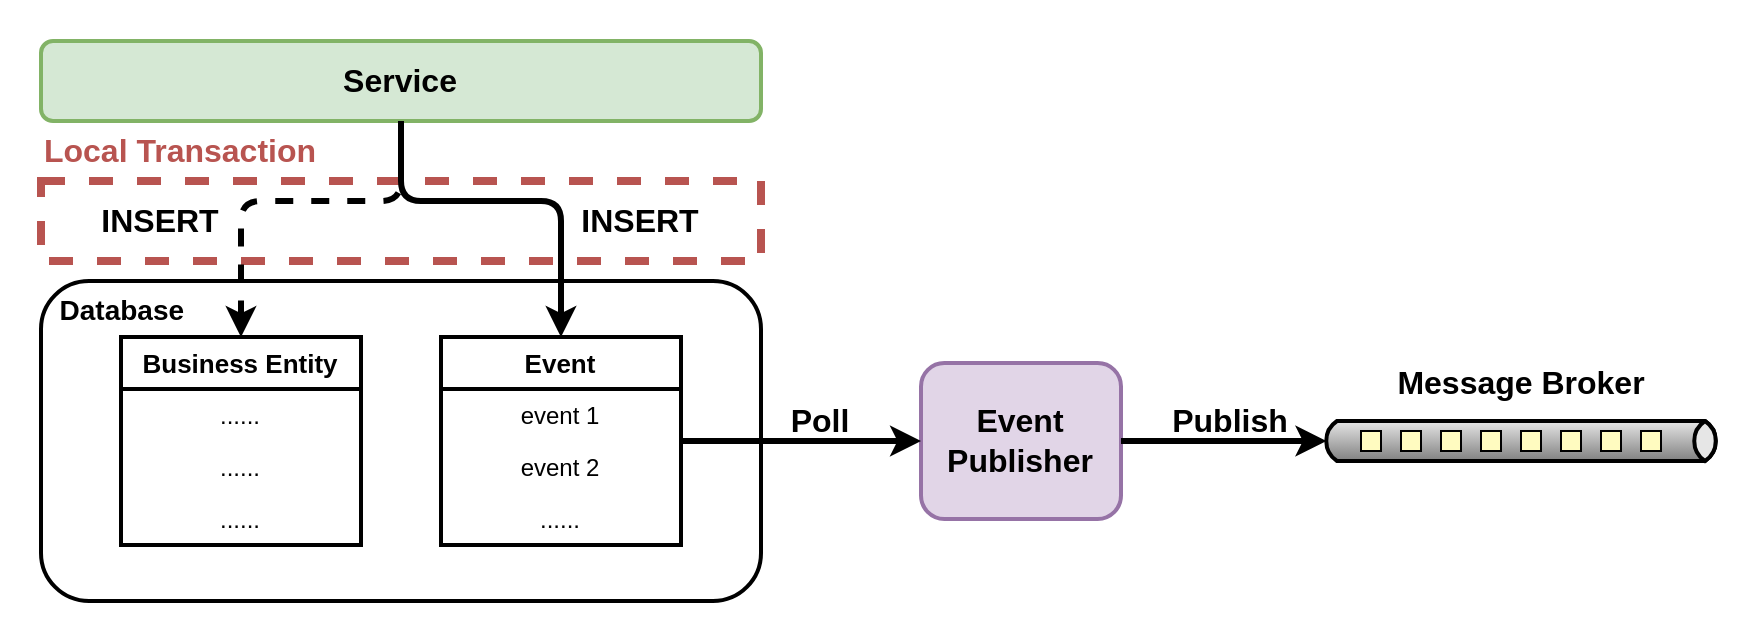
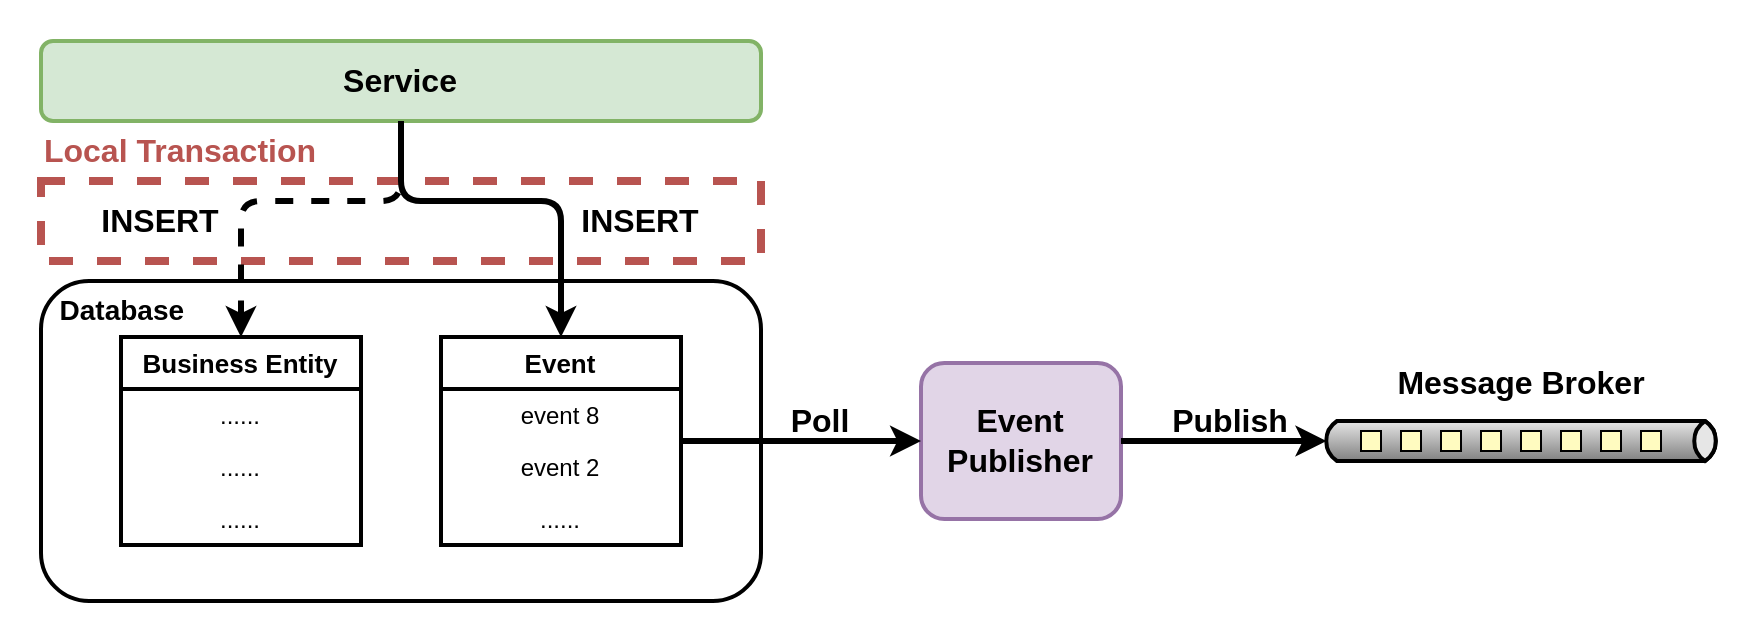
  <mxCell id="0" />
  <mxCell id="1" parent="0" />
  <mxCell id="2" value="" style="rounded=0;whiteSpace=wrap;html=1;strokeWidth=4;fontSize=16;align=center;dashed=1;strokeColor=#B85450;" vertex="1" parent="1"><mxGeometry x="20" y="90" width="360" height="40" as="geometry" /></mxCell>
  <mxCell id="3" value="&lt;font style=&quot;font-size: 14px&quot;&gt;&amp;nbsp; &lt;b&gt;Database&lt;/b&gt;&lt;/font&gt;" style="rounded=1;whiteSpace=wrap;html=1;strokeWidth=2;align=left;verticalAlign=top;" vertex="1" parent="1"><mxGeometry x="20" y="140" width="360" height="160" as="geometry" /></mxCell>
  <mxCell id="4" value="Business Entity" style="swimlane;fontStyle=1;childLayout=stackLayout;horizontal=1;startSize=26;fillColor=none;horizontalStack=0;resizeParent=1;resizeParentMax=0;resizeLast=0;collapsible=1;marginBottom=0;strokeWidth=2;fontSize=13;" vertex="1" parent="1"><mxGeometry x="60" y="168" width="120" height="104" as="geometry" /></mxCell>
  <mxCell id="5" value="......" style="text;strokeColor=none;fillColor=none;align=center;verticalAlign=top;spacingLeft=4;spacingRight=4;overflow=hidden;rotatable=0;points=[[0,0.5],[1,0.5]];portConstraint=eastwest;" vertex="1" parent="4"><mxGeometry y="26" width="120" height="26" as="geometry" /></mxCell>
  <mxCell id="6" value="......" style="text;strokeColor=none;fillColor=none;align=center;verticalAlign=top;spacingLeft=4;spacingRight=4;overflow=hidden;rotatable=0;points=[[0,0.5],[1,0.5]];portConstraint=eastwest;" vertex="1" parent="4"><mxGeometry y="52" width="120" height="26" as="geometry" /></mxCell>
  <mxCell id="7" value="......" style="text;strokeColor=none;fillColor=none;align=center;verticalAlign=top;spacingLeft=4;spacingRight=4;overflow=hidden;rotatable=0;points=[[0,0.5],[1,0.5]];portConstraint=eastwest;" vertex="1" parent="4"><mxGeometry y="78" width="120" height="26" as="geometry" /></mxCell>
  <mxCell id="8" value="Event" style="swimlane;fontStyle=1;childLayout=stackLayout;horizontal=1;startSize=26;fillColor=none;horizontalStack=0;resizeParent=1;resizeParentMax=0;resizeLast=0;collapsible=1;marginBottom=0;strokeWidth=2;fontSize=13;" vertex="1" parent="1"><mxGeometry x="220" y="168" width="120" height="104" as="geometry" /></mxCell>
- <mxCell id="9" value="event 1" style="text;strokeColor=none;fillColor=none;align=center;verticalAlign=top;spacingLeft=4;spacingRight=4;overflow=hidden;rotatable=0;points=[[0,0.5],[1,0.5]];portConstraint=eastwest;" vertex="1" parent="8"><mxGeometry y="26" width="120" height="26" as="geometry" /></mxCell>
+ <mxCell id="9" value="event 8" style="text;strokeColor=none;fillColor=none;align=center;verticalAlign=top;spacingLeft=4;spacingRight=4;overflow=hidden;rotatable=0;points=[[0,0.5],[1,0.5]];portConstraint=eastwest;" vertex="1" parent="8"><mxGeometry y="26" width="120" height="26" as="geometry" /></mxCell>
  <mxCell id="10" value="event 2" style="text;strokeColor=none;fillColor=none;align=center;verticalAlign=top;spacingLeft=4;spacingRight=4;overflow=hidden;rotatable=0;points=[[0,0.5],[1,0.5]];portConstraint=eastwest;" vertex="1" parent="8"><mxGeometry y="52" width="120" height="26" as="geometry" /></mxCell>
  <mxCell id="11" value="......" style="text;strokeColor=none;fillColor=none;align=center;verticalAlign=top;spacingLeft=4;spacingRight=4;overflow=hidden;rotatable=0;points=[[0,0.5],[1,0.5]];portConstraint=eastwest;" vertex="1" parent="8"><mxGeometry y="78" width="120" height="26" as="geometry" /></mxCell>
  <mxCell id="12" value="&lt;font style=&quot;font-size: 16px&quot;&gt;&lt;b&gt;Service&lt;/b&gt;&lt;/font&gt;" style="rounded=1;whiteSpace=wrap;html=1;strokeWidth=2;fontSize=13;align=center;fillColor=#d5e8d4;strokeColor=#82b366;" vertex="1" parent="1"><mxGeometry x="20" y="20" width="360" height="40" as="geometry" /></mxCell>
  <mxCell id="13" value="" style="endArrow=classic;html=1;fontSize=13;strokeWidth=3;exitX=0.5;exitY=1;exitDx=0;exitDy=0;entryX=0.5;entryY=0;entryDx=0;entryDy=0;dashed=1;" edge="1" parent="1" source="12" target="4"><mxGeometry width="50" height="50" relative="1" as="geometry"><mxPoint x="420" y="270" as="sourcePoint" /><mxPoint x="470" y="220" as="targetPoint" /><Array as="points"><mxPoint x="200" y="100" /><mxPoint x="120" y="100" /></Array></mxGeometry></mxCell>
  <mxCell id="14" value="" style="endArrow=classic;html=1;fontSize=13;strokeWidth=3;exitX=0.5;exitY=1;exitDx=0;exitDy=0;entryX=0.5;entryY=0;entryDx=0;entryDy=0;" edge="1" parent="1" source="12" target="8"><mxGeometry width="50" height="50" relative="1" as="geometry"><mxPoint x="210" y="70" as="sourcePoint" /><mxPoint x="130" y="178" as="targetPoint" /><Array as="points"><mxPoint x="200" y="100" /><mxPoint x="280" y="100" /></Array></mxGeometry></mxCell>
  <mxCell id="15" value="INSERT" style="text;html=1;strokeColor=none;fillColor=none;align=center;verticalAlign=middle;whiteSpace=wrap;rounded=0;fontSize=16;fontStyle=1" vertex="1" parent="1"><mxGeometry x="40" y="100" width="80" height="20" as="geometry" /></mxCell>
  <mxCell id="16" value="INSERT" style="text;html=1;strokeColor=none;fillColor=none;align=center;verticalAlign=middle;whiteSpace=wrap;rounded=0;fontSize=16;fontStyle=1" vertex="1" parent="1"><mxGeometry x="280" y="100" width="80" height="20" as="geometry" /></mxCell>
  <mxCell id="17" value="&lt;b&gt;&lt;font color=&quot;#b85450&quot;&gt;Local Transaction&lt;/font&gt;&lt;/b&gt;" style="text;html=1;strokeColor=none;fillColor=none;align=center;verticalAlign=middle;whiteSpace=wrap;rounded=0;dashed=1;fontSize=16;" vertex="1" parent="1"><mxGeometry x="20" y="60" width="140" height="30" as="geometry" /></mxCell>
  <mxCell id="18" value="&lt;font style=&quot;font-size: 16px&quot;&gt;&lt;b&gt;Event Publisher&lt;/b&gt;&lt;/font&gt;" style="rounded=1;whiteSpace=wrap;html=1;strokeWidth=2;align=center;verticalAlign=middle;fillColor=#e1d5e7;strokeColor=#9673a6;" vertex="1" parent="1"><mxGeometry x="460" y="181" width="100" height="78" as="geometry" /></mxCell>
  <mxCell id="19" value="" style="endArrow=classic;html=1;strokeWidth=3;fontSize=16;entryX=0;entryY=0.5;entryDx=0;entryDy=0;exitX=1.008;exitY=0;exitDx=0;exitDy=0;exitPerimeter=0;" edge="1" parent="1" source="10" target="18"><mxGeometry width="50" height="50" relative="1" as="geometry"><mxPoint x="420" y="460" as="sourcePoint" /><mxPoint x="470" y="220" as="targetPoint" /></mxGeometry></mxCell>
  <mxCell id="20" value="" style="strokeWidth=2;outlineConnect=0;dashed=0;align=center;html=1;fontSize=8;shape=mxgraph.eip.dataChannel;verticalLabelPosition=bottom;labelBackgroundColor=#ffffff;verticalAlign=top;fillColor=#ffffff;" vertex="1" parent="1"><mxGeometry x="660" y="210" width="200" height="20" as="geometry" /></mxCell>
  <mxCell id="21" value="&lt;b&gt;Poll&lt;/b&gt;" style="text;html=1;strokeColor=none;fillColor=none;align=center;verticalAlign=middle;whiteSpace=wrap;rounded=0;dashed=1;fontSize=16;" vertex="1" parent="1"><mxGeometry x="390" y="200" width="40" height="20" as="geometry" /></mxCell>
  <mxCell id="22" value="" style="endArrow=classic;html=1;strokeWidth=3;fontSize=16;entryX=0;entryY=0.5;entryDx=2.7;entryDy=0;entryPerimeter=0;exitX=1;exitY=0.5;exitDx=0;exitDy=0;" edge="1" parent="1" source="18" target="20"><mxGeometry width="50" height="50" relative="1" as="geometry"><mxPoint x="420" y="270" as="sourcePoint" /><mxPoint x="470" y="220" as="targetPoint" /></mxGeometry></mxCell>
  <mxCell id="23" value="&lt;b&gt;Publish&lt;/b&gt;" style="text;html=1;strokeColor=none;fillColor=none;align=center;verticalAlign=middle;whiteSpace=wrap;rounded=0;dashed=1;fontSize=16;" vertex="1" parent="1"><mxGeometry x="580" y="200" width="70" height="20" as="geometry" /></mxCell>
  <mxCell id="24" value="Message Broker" style="text;html=1;strokeColor=none;fillColor=none;align=center;verticalAlign=middle;whiteSpace=wrap;rounded=0;dashed=1;fontSize=16;fontStyle=1" vertex="1" parent="1"><mxGeometry x="687.5" y="181" width="145" height="20" as="geometry" /></mxCell>
